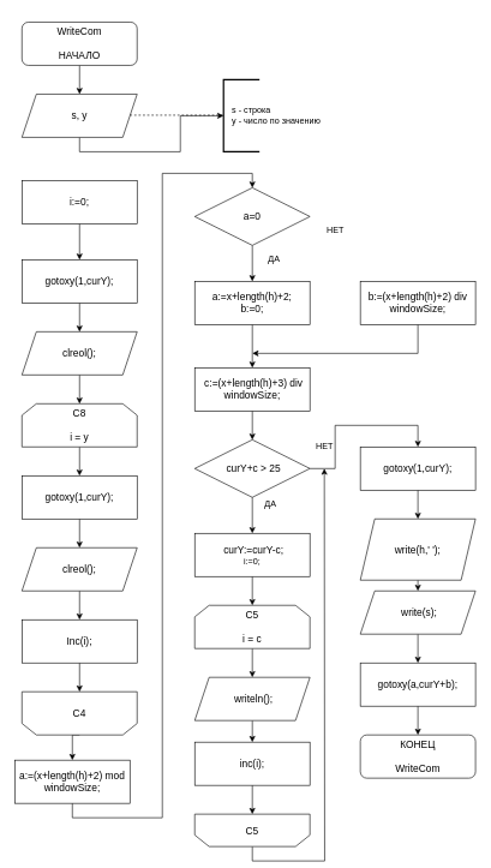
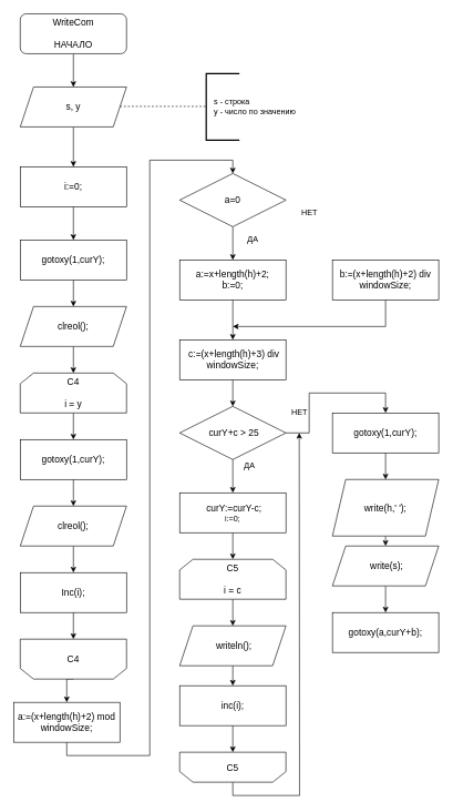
  <mxCell id="0" />
  <mxCell id="1" parent="0" />
  <mxCell id="2" style="edgeStyle=orthogonalEdgeStyle;rounded=0;orthogonalLoop=1;jettySize=auto;html=1;exitX=0.5;exitY=1;exitDx=0;exitDy=0;entryX=0.5;entryY=0;entryDx=0;entryDy=0;" edge="1" parent="1" source="3" target="55"><mxGeometry relative="1" as="geometry" /></mxCell>
- <mxCell id="3" value="&lt;font style=&quot;font-size: 14px&quot;&gt;WriteCom&lt;br&gt;&lt;br&gt;НАЧАЛО&lt;/font&gt;" style="rounded=1;whiteSpace=wrap;html=1;" vertex="1" parent="1"><mxGeometry x="30" y="30" width="160" height="60" as="geometry" /></mxCell>
+ <mxCell id="3" value="&lt;font style=&quot;font-size: 14px&quot;&gt;WriteCom&lt;br&gt;&lt;br&gt;НАЧАЛО&lt;/font&gt;" style="rounded=1;whiteSpace=wrap;html=1;" vertex="1" parent="1"><mxGeometry x="30" y="20" width="160" height="60" as="geometry" /></mxCell>
  <mxCell id="4" style="edgeStyle=orthogonalEdgeStyle;rounded=0;orthogonalLoop=1;jettySize=auto;html=1;exitX=0.5;exitY=1;exitDx=0;exitDy=0;entryX=0.5;entryY=0;entryDx=0;entryDy=0;" edge="1" parent="1" source="5" target="7"><mxGeometry relative="1" as="geometry"><mxPoint x="110" y="460" as="targetPoint" /></mxGeometry></mxCell>
  <mxCell id="5" value="&lt;font style=&quot;font-size: 14px&quot;&gt;gotoxy(1,curY);&lt;/font&gt;" style="rounded=0;whiteSpace=wrap;html=1;" vertex="1" parent="1"><mxGeometry x="30" y="360" width="160" height="60" as="geometry" /></mxCell>
  <mxCell id="6" style="edgeStyle=orthogonalEdgeStyle;rounded=0;orthogonalLoop=1;jettySize=auto;html=1;exitX=0.5;exitY=1;exitDx=0;exitDy=0;entryX=0.5;entryY=0;entryDx=0;entryDy=0;" edge="1" parent="1" source="7" target="9"><mxGeometry relative="1" as="geometry" /></mxCell>
  <mxCell id="7" value="&lt;font style=&quot;font-size: 14px&quot;&gt;clreol();&lt;/font&gt;" style="shape=parallelogram;perimeter=parallelogramPerimeter;whiteSpace=wrap;html=1;fixedSize=1;" vertex="1" parent="1"><mxGeometry x="30" y="460" width="160" height="60" as="geometry" /></mxCell>
  <mxCell id="8" style="edgeStyle=orthogonalEdgeStyle;rounded=0;orthogonalLoop=1;jettySize=auto;html=1;exitX=0.5;exitY=1;exitDx=0;exitDy=0;entryX=0.5;entryY=0;entryDx=0;entryDy=0;" edge="1" parent="1" source="9" target="11"><mxGeometry relative="1" as="geometry" /></mxCell>
- <mxCell id="9" value="&lt;font style=&quot;font-size: 14px&quot;&gt;C8&lt;br&gt;&lt;br&gt;i = y&lt;/font&gt;" style="shape=loopLimit;whiteSpace=wrap;html=1;" vertex="1" parent="1"><mxGeometry x="30" y="560" width="160" height="60" as="geometry" /></mxCell>
+ <mxCell id="9" value="&lt;font style=&quot;font-size: 14px&quot;&gt;C4&lt;br&gt;&lt;br&gt;i = y&lt;/font&gt;" style="shape=loopLimit;whiteSpace=wrap;html=1;" vertex="1" parent="1"><mxGeometry x="30" y="560" width="160" height="60" as="geometry" /></mxCell>
  <mxCell id="10" style="edgeStyle=orthogonalEdgeStyle;rounded=0;orthogonalLoop=1;jettySize=auto;html=1;exitX=0.5;exitY=1;exitDx=0;exitDy=0;entryX=0.5;entryY=0;entryDx=0;entryDy=0;" edge="1" parent="1" source="11" target="13"><mxGeometry relative="1" as="geometry" /></mxCell>
  <mxCell id="11" value="&lt;font style=&quot;font-size: 14px&quot;&gt;gotoxy(1,curY);&lt;/font&gt;" style="rounded=0;whiteSpace=wrap;html=1;" vertex="1" parent="1"><mxGeometry x="30" y="660" width="160" height="60" as="geometry" /></mxCell>
  <mxCell id="12" style="edgeStyle=orthogonalEdgeStyle;rounded=0;orthogonalLoop=1;jettySize=auto;html=1;exitX=0.5;exitY=1;exitDx=0;exitDy=0;entryX=0.5;entryY=0;entryDx=0;entryDy=0;" edge="1" parent="1" source="13" target="15"><mxGeometry relative="1" as="geometry" /></mxCell>
  <mxCell id="13" value="&lt;font style=&quot;font-size: 14px&quot;&gt;clreol();&lt;/font&gt;" style="shape=parallelogram;perimeter=parallelogramPerimeter;whiteSpace=wrap;html=1;fixedSize=1;" vertex="1" parent="1"><mxGeometry x="30" y="760" width="160" height="60" as="geometry" /></mxCell>
  <mxCell id="14" style="edgeStyle=orthogonalEdgeStyle;rounded=0;orthogonalLoop=1;jettySize=auto;html=1;exitX=0.5;exitY=1;exitDx=0;exitDy=0;entryX=0.5;entryY=1;entryDx=0;entryDy=0;" edge="1" parent="1" source="15" target="17"><mxGeometry relative="1" as="geometry" /></mxCell>
  <mxCell id="15" value="&lt;span style=&quot;font-size: 14px&quot;&gt;Inc(i);&lt;/span&gt;" style="rounded=0;whiteSpace=wrap;html=1;" vertex="1" parent="1"><mxGeometry x="30" y="860" width="160" height="60" as="geometry" /></mxCell>
  <mxCell id="16" style="edgeStyle=orthogonalEdgeStyle;rounded=0;orthogonalLoop=1;jettySize=auto;html=1;exitX=0.5;exitY=0;exitDx=0;exitDy=0;entryX=0.5;entryY=0;entryDx=0;entryDy=0;" edge="1" parent="1" source="17" target="19"><mxGeometry relative="1" as="geometry" /></mxCell>
  <mxCell id="17" value="&lt;font style=&quot;font-size: 14px&quot;&gt;C4&lt;br&gt;&lt;/font&gt;" style="shape=loopLimit;whiteSpace=wrap;html=1;direction=west;" vertex="1" parent="1"><mxGeometry x="30" y="960" width="160" height="60" as="geometry" /></mxCell>
  <mxCell id="18" style="edgeStyle=orthogonalEdgeStyle;rounded=0;orthogonalLoop=1;jettySize=auto;html=1;exitX=0.5;exitY=1;exitDx=0;exitDy=0;entryX=0.5;entryY=0;entryDx=0;entryDy=0;" edge="1" parent="1" source="19" target="21"><mxGeometry relative="1" as="geometry" /></mxCell>
  <mxCell id="19" value="&lt;font style=&quot;font-size: 14px&quot;&gt;a:=(x+length(h)+2) mod windowSize;&lt;/font&gt;" style="rounded=0;whiteSpace=wrap;html=1;" vertex="1" parent="1"><mxGeometry x="20" y="1055" width="160" height="60" as="geometry" /></mxCell>
  <mxCell id="20" style="edgeStyle=orthogonalEdgeStyle;rounded=0;orthogonalLoop=1;jettySize=auto;html=1;exitX=0.5;exitY=1;exitDx=0;exitDy=0;entryX=0.5;entryY=0;entryDx=0;entryDy=0;" edge="1" parent="1" source="21" target="23"><mxGeometry relative="1" as="geometry" /></mxCell>
  <mxCell id="21" value="&lt;font style=&quot;font-size: 14px&quot;&gt;a=0&lt;/font&gt;" style="rhombus;whiteSpace=wrap;html=1;" vertex="1" parent="1"><mxGeometry x="270" y="260" width="160" height="80" as="geometry" /></mxCell>
  <mxCell id="22" style="edgeStyle=orthogonalEdgeStyle;rounded=0;orthogonalLoop=1;jettySize=auto;html=1;exitX=0.5;exitY=1;exitDx=0;exitDy=0;entryX=0.5;entryY=0;entryDx=0;entryDy=0;" edge="1" parent="1" source="23" target="29"><mxGeometry relative="1" as="geometry" /></mxCell>
  <mxCell id="23" value="&lt;font&gt;&lt;span style=&quot;font-size: 14px&quot;&gt;a:=x+length(h)+2;&lt;/span&gt;&lt;br&gt;&lt;span style=&quot;font-size: 14px&quot;&gt;b:=0;&lt;/span&gt;&lt;br&gt;&lt;/font&gt;" style="rounded=0;whiteSpace=wrap;html=1;" vertex="1" parent="1"><mxGeometry x="270" y="390" width="160" height="60" as="geometry" /></mxCell>
  <mxCell id="24" value="ДА" style="text;html=1;align=center;verticalAlign=middle;resizable=0;points=[];autosize=1;strokeColor=none;" vertex="1" parent="1"><mxGeometry x="365" y="350" width="30" height="20" as="geometry" /></mxCell>
  <mxCell id="25" style="edgeStyle=orthogonalEdgeStyle;rounded=0;orthogonalLoop=1;jettySize=auto;html=1;exitX=0.5;exitY=1;exitDx=0;exitDy=0;" edge="1" parent="1" source="26"><mxGeometry relative="1" as="geometry"><mxPoint x="350" y="490" as="targetPoint" /><Array as="points"><mxPoint x="580" y="490" /></Array></mxGeometry></mxCell>
  <mxCell id="26" value="&lt;font style=&quot;font-size: 14px&quot;&gt;b:=(x+length(h)+2) div windowSize;&lt;/font&gt;" style="rounded=0;whiteSpace=wrap;html=1;" vertex="1" parent="1"><mxGeometry x="500" y="390" width="160" height="60" as="geometry" /></mxCell>
  <mxCell id="27" value="НЕТ" style="text;html=1;align=center;verticalAlign=middle;resizable=0;points=[];autosize=1;strokeColor=none;" vertex="1" parent="1"><mxGeometry x="445" y="310" width="40" height="20" as="geometry" /></mxCell>
  <mxCell id="28" style="edgeStyle=orthogonalEdgeStyle;rounded=0;orthogonalLoop=1;jettySize=auto;html=1;exitX=0.5;exitY=1;exitDx=0;exitDy=0;entryX=0.5;entryY=0;entryDx=0;entryDy=0;" edge="1" parent="1" source="29" target="32"><mxGeometry relative="1" as="geometry" /></mxCell>
  <mxCell id="29" value="&lt;font&gt;&lt;span style=&quot;font-size: 14px&quot;&gt;&amp;nbsp;c:=(x+length(h)+3) div windowSize;&lt;/span&gt;&lt;br&gt;&lt;/font&gt;" style="rounded=0;whiteSpace=wrap;html=1;" vertex="1" parent="1"><mxGeometry x="270" y="510" width="160" height="60" as="geometry" /></mxCell>
  <mxCell id="30" style="edgeStyle=orthogonalEdgeStyle;rounded=0;orthogonalLoop=1;jettySize=auto;html=1;exitX=0.5;exitY=1;exitDx=0;exitDy=0;entryX=0.5;entryY=0;entryDx=0;entryDy=0;" edge="1" parent="1" source="32" target="34"><mxGeometry relative="1" as="geometry" /></mxCell>
  <mxCell id="31" style="edgeStyle=orthogonalEdgeStyle;rounded=0;orthogonalLoop=1;jettySize=auto;html=1;exitX=1;exitY=0.5;exitDx=0;exitDy=0;entryX=0.5;entryY=0;entryDx=0;entryDy=0;" edge="1" parent="1" source="32" target="45"><mxGeometry relative="1" as="geometry" /></mxCell>
  <mxCell id="32" value="&lt;font style=&quot;font-size: 14px&quot;&gt;&amp;nbsp;curY+c &amp;gt; 25&lt;/font&gt;" style="rhombus;whiteSpace=wrap;html=1;" vertex="1" parent="1"><mxGeometry x="270" y="610" width="160" height="80" as="geometry" /></mxCell>
  <mxCell id="33" style="edgeStyle=orthogonalEdgeStyle;rounded=0;orthogonalLoop=1;jettySize=auto;html=1;exitX=0.5;exitY=1;exitDx=0;exitDy=0;entryX=0.5;entryY=0;entryDx=0;entryDy=0;" edge="1" parent="1" source="34" target="36"><mxGeometry relative="1" as="geometry" /></mxCell>
  <mxCell id="34" value="&lt;font&gt;&lt;span style=&quot;font-size: 14px&quot;&gt;&amp;nbsp;curY:=curY-c;&lt;br&gt;&lt;/span&gt;i:=0;&lt;br&gt;&lt;/font&gt;" style="rounded=0;whiteSpace=wrap;html=1;" vertex="1" parent="1"><mxGeometry x="270" y="740" width="160" height="60" as="geometry" /></mxCell>
  <mxCell id="35" style="edgeStyle=orthogonalEdgeStyle;rounded=0;orthogonalLoop=1;jettySize=auto;html=1;exitX=0.5;exitY=1;exitDx=0;exitDy=0;entryX=0.5;entryY=0;entryDx=0;entryDy=0;" edge="1" parent="1" source="36" target="39"><mxGeometry relative="1" as="geometry" /></mxCell>
  <mxCell id="36" value="&lt;font style=&quot;font-size: 14px&quot;&gt;C5&lt;br&gt;&lt;br&gt;i = c&lt;/font&gt;" style="shape=loopLimit;whiteSpace=wrap;html=1;" vertex="1" parent="1"><mxGeometry x="270" y="840" width="160" height="60" as="geometry" /></mxCell>
  <mxCell id="37" value="ДА" style="text;html=1;align=center;verticalAlign=middle;resizable=0;points=[];autosize=1;strokeColor=none;" vertex="1" parent="1"><mxGeometry x="360" y="690" width="30" height="20" as="geometry" /></mxCell>
  <mxCell id="38" style="edgeStyle=orthogonalEdgeStyle;rounded=0;orthogonalLoop=1;jettySize=auto;html=1;exitX=0.5;exitY=1;exitDx=0;exitDy=0;entryX=0.5;entryY=0;entryDx=0;entryDy=0;" edge="1" parent="1" source="39" target="41"><mxGeometry relative="1" as="geometry" /></mxCell>
  <mxCell id="39" value="&lt;font style=&quot;font-size: 14px&quot;&gt;&amp;nbsp;writeln();&lt;/font&gt;" style="shape=parallelogram;perimeter=parallelogramPerimeter;whiteSpace=wrap;html=1;fixedSize=1;" vertex="1" parent="1"><mxGeometry x="270" y="940" width="160" height="60" as="geometry" /></mxCell>
  <mxCell id="40" style="edgeStyle=orthogonalEdgeStyle;rounded=0;orthogonalLoop=1;jettySize=auto;html=1;exitX=0.5;exitY=1;exitDx=0;exitDy=0;entryX=0.5;entryY=1;entryDx=0;entryDy=0;" edge="1" parent="1" source="41" target="43"><mxGeometry relative="1" as="geometry" /></mxCell>
  <mxCell id="41" value="&lt;font&gt;&lt;span style=&quot;font-size: 14px&quot;&gt;inc(i);&lt;/span&gt;&lt;br&gt;&lt;/font&gt;" style="rounded=0;whiteSpace=wrap;html=1;" vertex="1" parent="1"><mxGeometry x="270" y="1030" width="160" height="60" as="geometry" /></mxCell>
  <mxCell id="42" style="edgeStyle=orthogonalEdgeStyle;rounded=0;orthogonalLoop=1;jettySize=auto;html=1;exitX=0.5;exitY=0;exitDx=0;exitDy=0;" edge="1" parent="1" source="43"><mxGeometry relative="1" as="geometry"><mxPoint x="450" y="650" as="targetPoint" /></mxGeometry></mxCell>
  <mxCell id="43" value="&lt;font style=&quot;font-size: 14px&quot;&gt;C5&lt;br&gt;&lt;/font&gt;" style="shape=loopLimit;whiteSpace=wrap;html=1;direction=west;" vertex="1" parent="1"><mxGeometry x="270" y="1130" width="160" height="45" as="geometry" /></mxCell>
  <mxCell id="44" style="edgeStyle=orthogonalEdgeStyle;rounded=0;orthogonalLoop=1;jettySize=auto;html=1;exitX=0.5;exitY=1;exitDx=0;exitDy=0;entryX=0.5;entryY=0;entryDx=0;entryDy=0;" edge="1" parent="1" source="45" target="50"><mxGeometry relative="1" as="geometry" /></mxCell>
  <mxCell id="45" value="&lt;font&gt;&lt;span style=&quot;font-size: 14px&quot;&gt;gotoxy(1,curY);&lt;/span&gt;&lt;br&gt;&lt;/font&gt;" style="rounded=0;whiteSpace=wrap;html=1;" vertex="1" parent="1"><mxGeometry x="500" y="620" width="160" height="60" as="geometry" /></mxCell>
  <mxCell id="46" value="НЕТ" style="text;html=1;align=center;verticalAlign=middle;resizable=0;points=[];autosize=1;strokeColor=none;" vertex="1" parent="1"><mxGeometry x="430" y="610" width="40" height="20" as="geometry" /></mxCell>
  <mxCell id="47" style="edgeStyle=orthogonalEdgeStyle;rounded=0;orthogonalLoop=1;jettySize=auto;html=1;exitX=0.5;exitY=1;exitDx=0;exitDy=0;entryX=0.5;entryY=0;entryDx=0;entryDy=0;" edge="1" parent="1" source="48" target="52"><mxGeometry relative="1" as="geometry" /></mxCell>
  <mxCell id="48" value="&lt;font style=&quot;font-size: 14px&quot;&gt;&amp;nbsp;write(s);&lt;/font&gt;" style="shape=parallelogram;perimeter=parallelogramPerimeter;whiteSpace=wrap;html=1;fixedSize=1;" vertex="1" parent="1"><mxGeometry x="500" y="820" width="160" height="60" as="geometry" /></mxCell>
  <mxCell id="49" style="edgeStyle=orthogonalEdgeStyle;rounded=0;orthogonalLoop=1;jettySize=auto;html=1;exitX=0.5;exitY=1;exitDx=0;exitDy=0;entryX=0.5;entryY=0;entryDx=0;entryDy=0;" edge="1" parent="1" source="50" target="48"><mxGeometry relative="1" as="geometry" /></mxCell>
  <mxCell id="50" value="&lt;font style=&quot;font-size: 14px&quot;&gt;write(h,' ');&lt;/font&gt;" style="shape=parallelogram;perimeter=parallelogramPerimeter;whiteSpace=wrap;html=1;fixedSize=1;" vertex="1" parent="1"><mxGeometry x="500" y="720" width="160" height="85" as="geometry" /></mxCell>
- <mxCell id="51" style="edgeStyle=orthogonalEdgeStyle;rounded=0;orthogonalLoop=1;jettySize=auto;html=1;exitX=0.5;exitY=1;exitDx=0;exitDy=0;entryX=0.5;entryY=0;entryDx=0;entryDy=0;" edge="1" parent="1" source="52" target="53"><mxGeometry relative="1" as="geometry" /></mxCell>
  <mxCell id="52" value="&lt;font&gt;&lt;span style=&quot;font-size: 14px&quot;&gt;gotoxy(a,curY+b);&lt;/span&gt;&lt;br&gt;&lt;/font&gt;" style="rounded=0;whiteSpace=wrap;html=1;" vertex="1" parent="1"><mxGeometry x="500" y="920" width="160" height="60" as="geometry" /></mxCell>
- <mxCell id="53" value="&lt;font style=&quot;font-size: 14px&quot;&gt;КОНЕЦ&lt;br&gt;&lt;br&gt;WriteCom&lt;br&gt;&lt;/font&gt;" style="rounded=1;whiteSpace=wrap;html=1;" vertex="1" parent="1"><mxGeometry x="500" y="1020" width="160" height="60" as="geometry" /></mxCell>
- <mxCell id="54" style="edgeStyle=orthogonalEdgeStyle;rounded=0;orthogonalLoop=1;jettySize=auto;html=1;exitX=0.5;exitY=1;exitDx=0;exitDy=0;" edge="1" parent="1" source="55" target="56"><mxGeometry relative="1" as="geometry" /></mxCell>
+ <mxCell id="54" style="edgeStyle=orthogonalEdgeStyle;rounded=0;orthogonalLoop=1;jettySize=auto;html=1;exitX=0.5;exitY=1;exitDx=0;exitDy=0;entryX=0.5;entryY=0;entryDx=0;entryDy=0;" edge="1" parent="1" source="55" target="59"><mxGeometry relative="1" as="geometry" /></mxCell>
  <mxCell id="55" value="&lt;span style=&quot;font-size: 14px&quot;&gt;s, y&lt;/span&gt;" style="shape=parallelogram;perimeter=parallelogramPerimeter;whiteSpace=wrap;html=1;fixedSize=1;" vertex="1" parent="1"><mxGeometry x="30" y="130" width="160" height="60" as="geometry" /></mxCell>
  <mxCell id="56" value="&amp;nbsp; &amp;nbsp;s - строка&lt;br&gt;&amp;nbsp; &amp;nbsp;y - число по значению" style="strokeWidth=2;html=1;shape=mxgraph.flowchart.annotation_1;align=left;pointerEvents=1;" vertex="1" parent="1"><mxGeometry x="310" y="110" width="50" height="100" as="geometry" /></mxCell>
  <mxCell id="57" value="" style="endArrow=none;dashed=1;html=1;rounded=0;edgeStyle=orthogonalEdgeStyle;" edge="1" parent="1"><mxGeometry width="50" height="50" relative="1" as="geometry"><mxPoint x="180" y="159.17" as="sourcePoint" /><mxPoint x="310" y="159.17" as="targetPoint" /></mxGeometry></mxCell>
  <mxCell id="58" style="edgeStyle=orthogonalEdgeStyle;rounded=0;orthogonalLoop=1;jettySize=auto;html=1;exitX=0.5;exitY=1;exitDx=0;exitDy=0;entryX=0.5;entryY=0;entryDx=0;entryDy=0;" edge="1" parent="1" source="59" target="5"><mxGeometry relative="1" as="geometry" /></mxCell>
  <mxCell id="59" value="&lt;font style=&quot;font-size: 14px&quot;&gt;i:=0;&lt;/font&gt;" style="rounded=0;whiteSpace=wrap;html=1;" vertex="1" parent="1"><mxGeometry x="30" y="250" width="160" height="60" as="geometry" /></mxCell>
